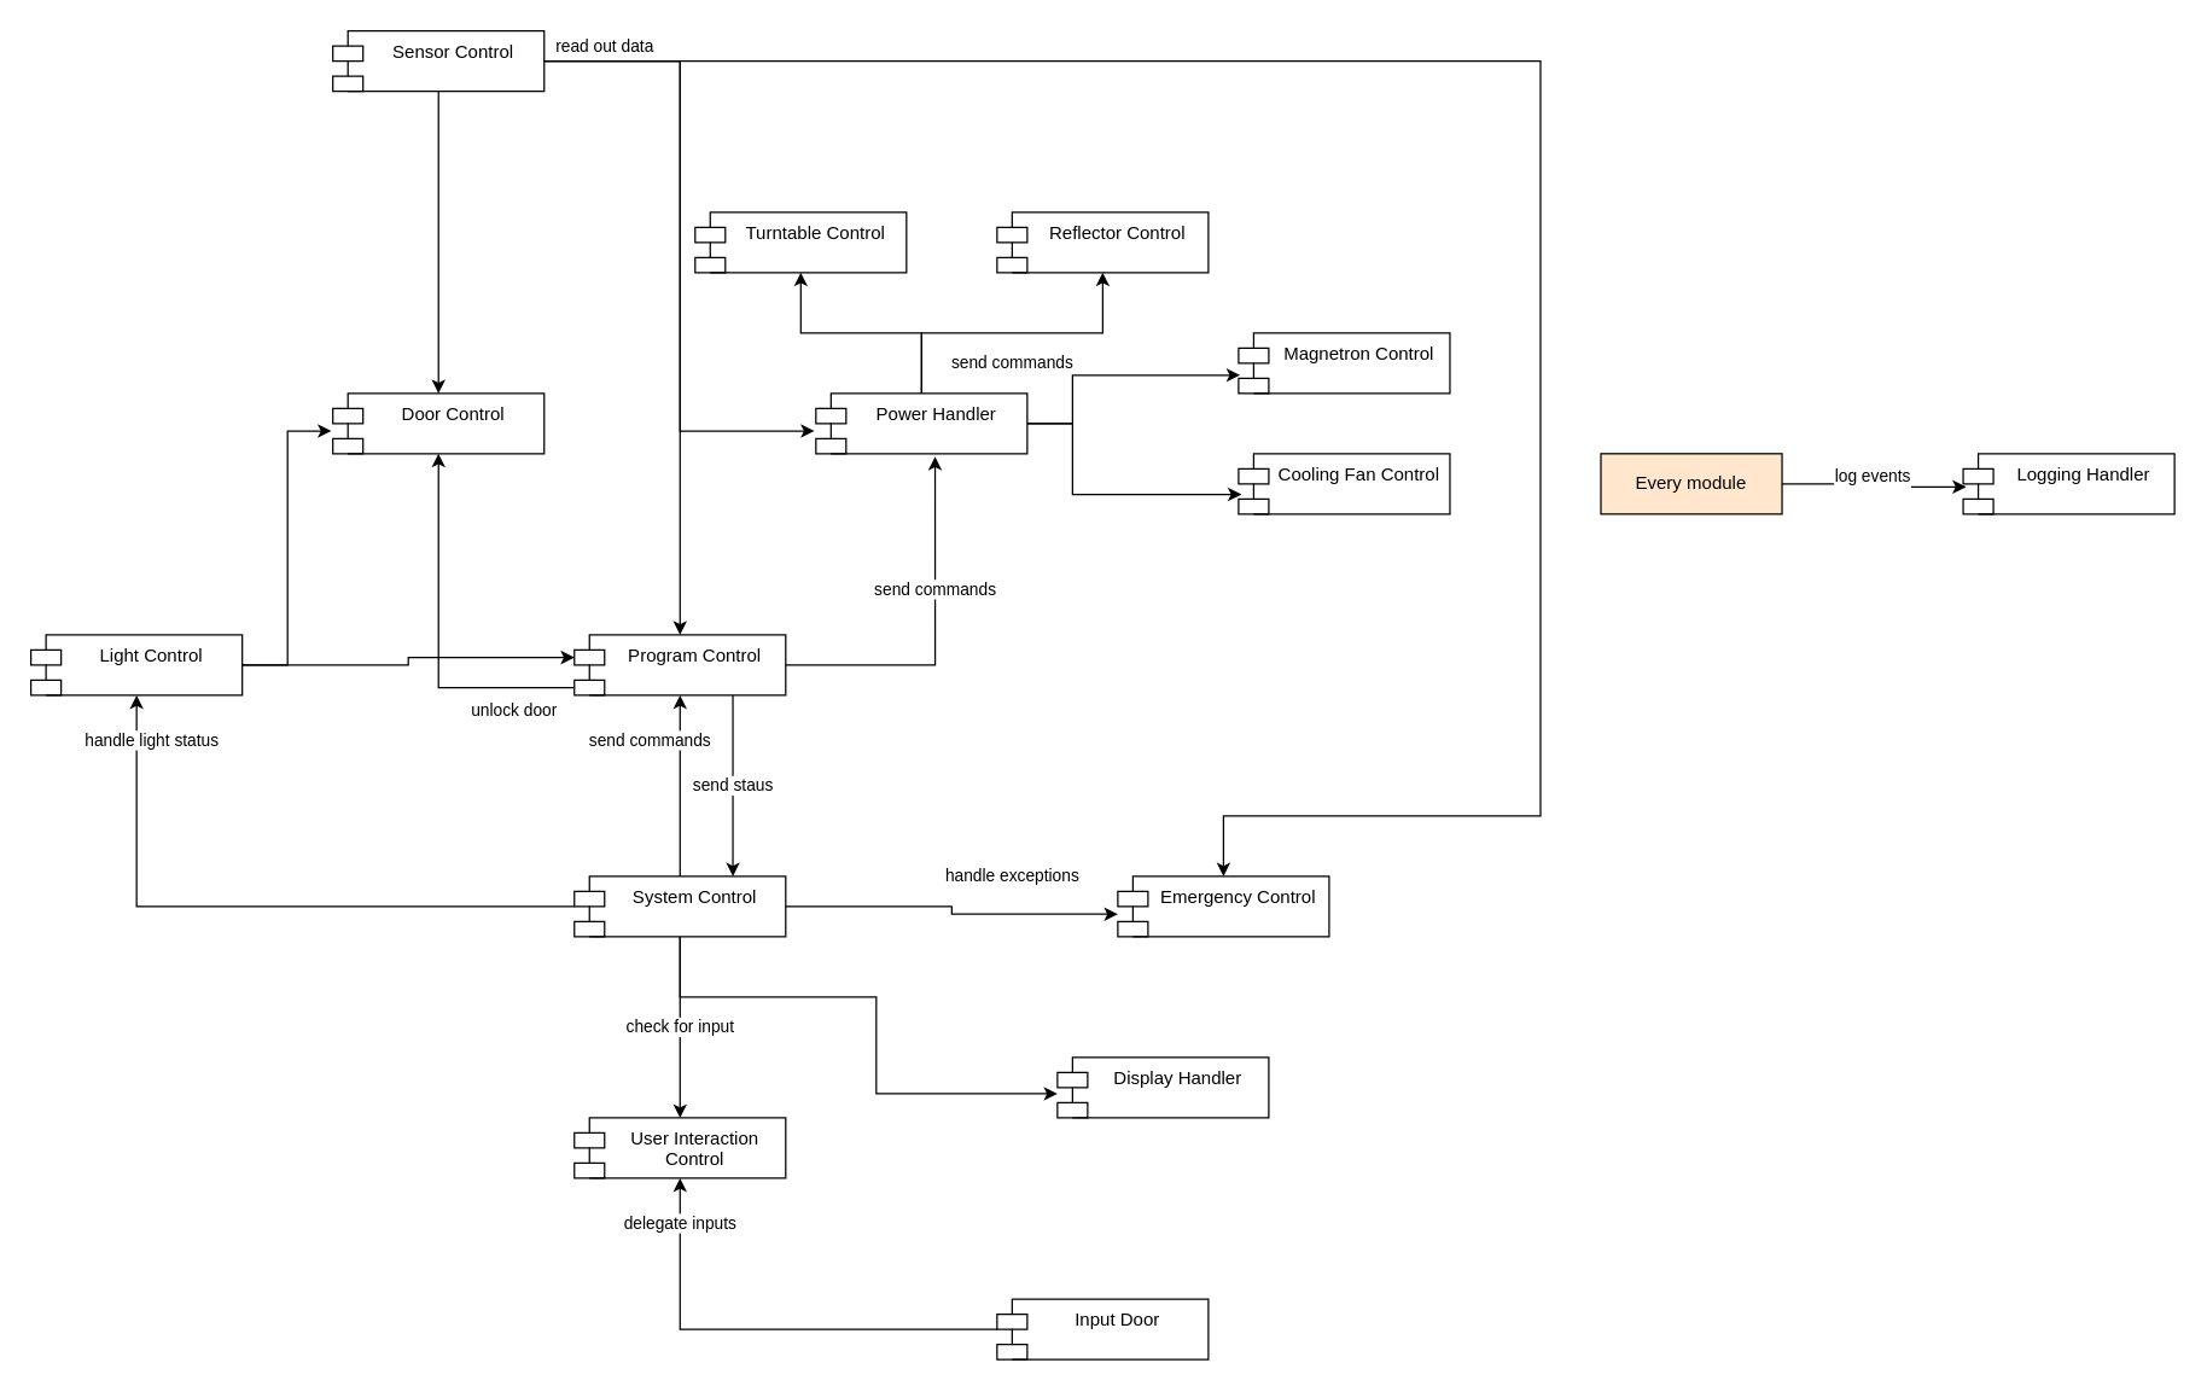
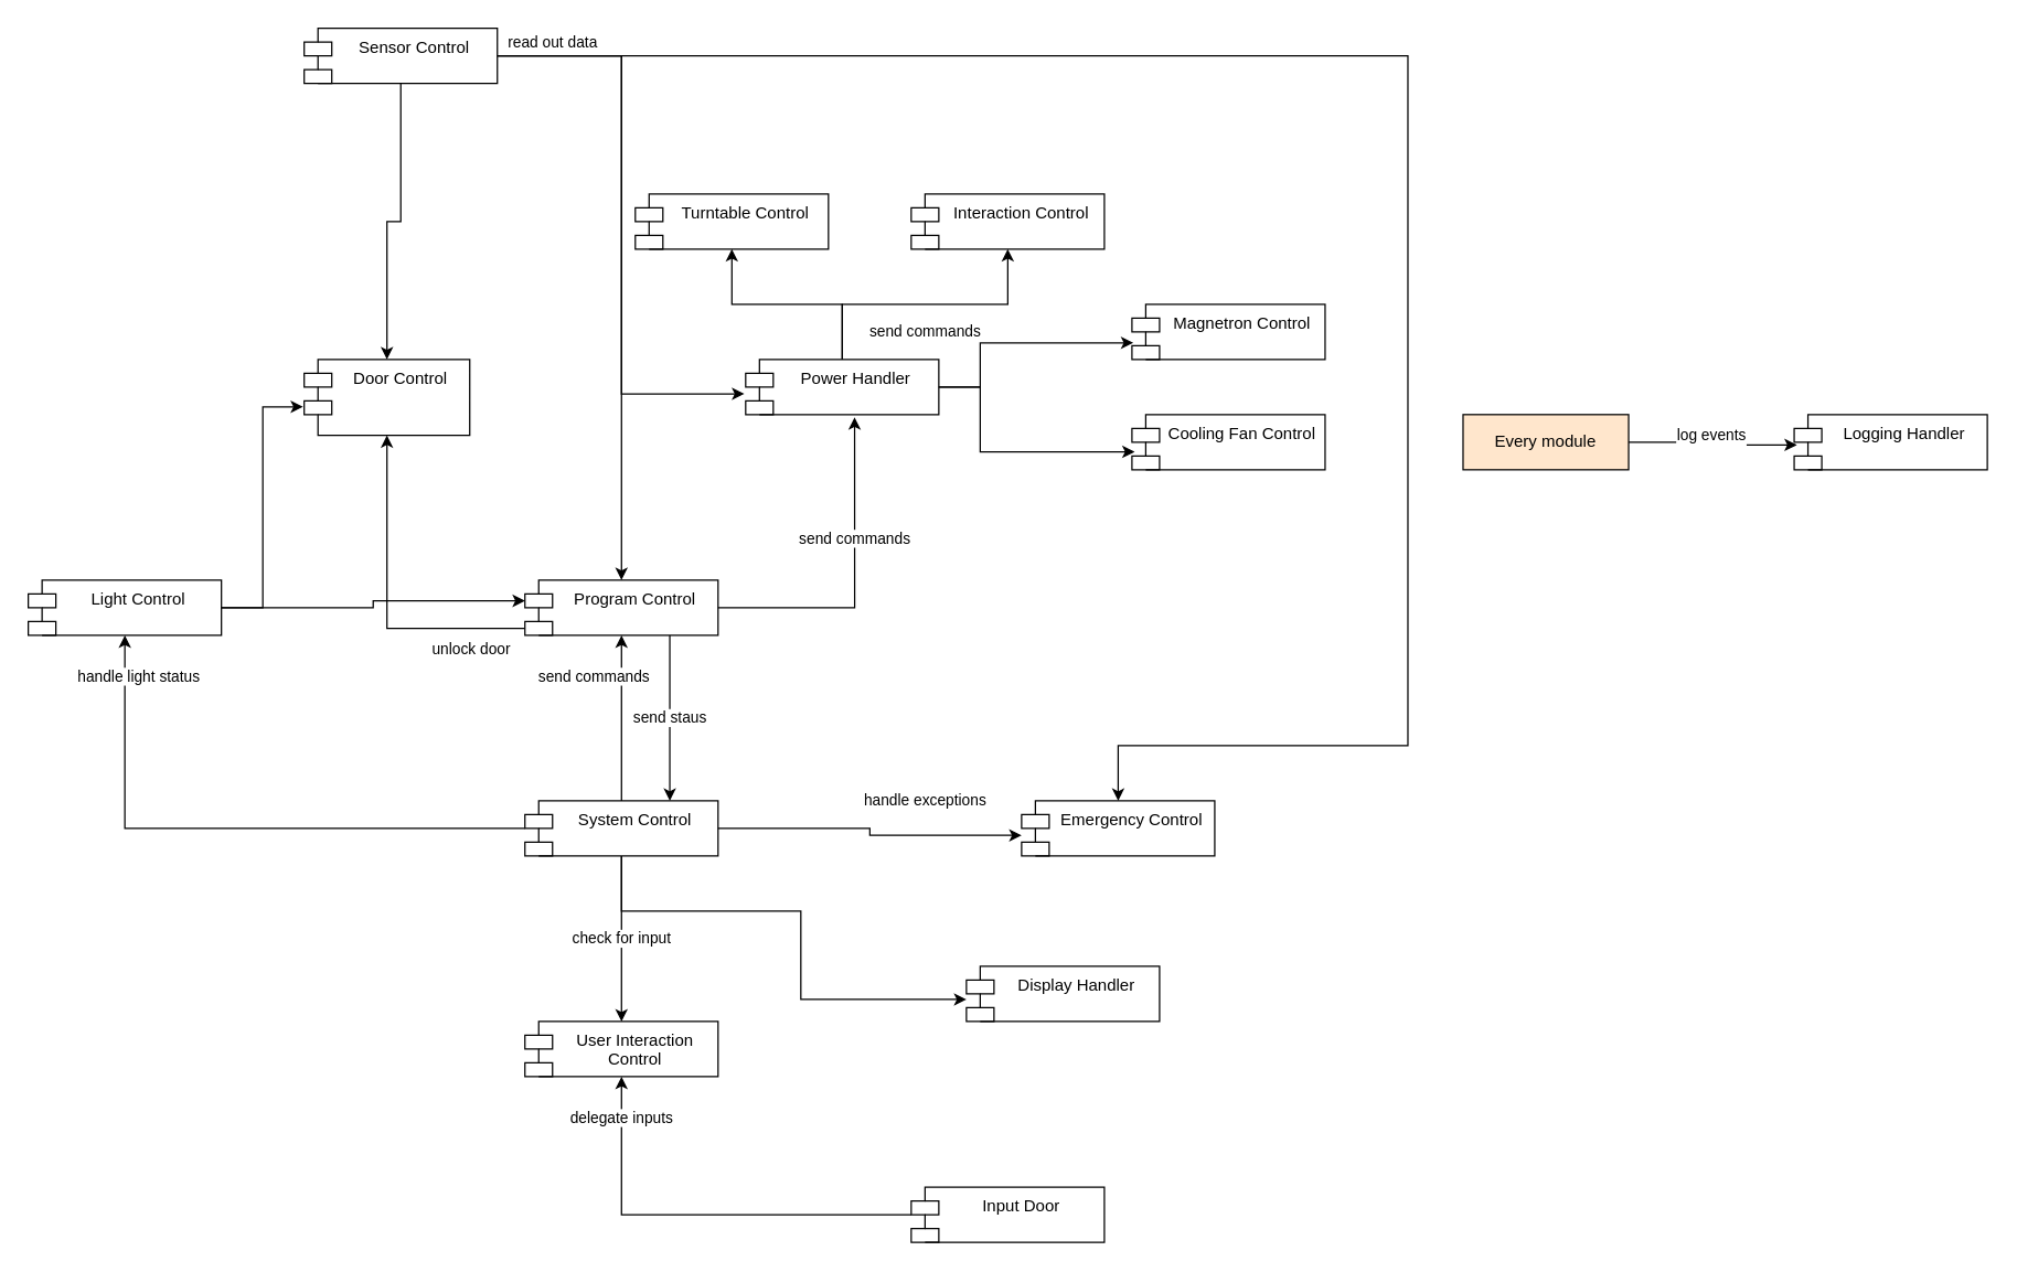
  <mxCell id="0" />
  <mxCell id="1" parent="0" />
  <mxCell id="2" value="handle light status" style="edgeStyle=orthogonalEdgeStyle;rounded=0;orthogonalLoop=1;jettySize=auto;html=1;entryX=0.5;entryY=1;entryDx=0;entryDy=0;" edge="1" parent="1" source="5" target="6"><mxGeometry x="0.861" y="-10" relative="1" as="geometry"><mxPoint as="offset" /></mxGeometry></mxCell>
  <mxCell id="3" value="check for input" style="edgeStyle=orthogonalEdgeStyle;rounded=0;orthogonalLoop=1;jettySize=auto;html=1;entryX=0.5;entryY=0;entryDx=0;entryDy=0;" edge="1" parent="1" source="5" target="30"><mxGeometry relative="1" as="geometry" /></mxCell>
  <mxCell id="4" value="send commands" style="edgeStyle=orthogonalEdgeStyle;rounded=0;orthogonalLoop=1;jettySize=auto;html=1;entryX=0.5;entryY=1;entryDx=0;entryDy=0;" edge="1" parent="1" source="5" target="9"><mxGeometry x="0.5" y="20" relative="1" as="geometry"><mxPoint as="offset" /></mxGeometry></mxCell>
  <mxCell id="5" value="System Control" style="shape=module;align=left;spacingLeft=20;align=center;verticalAlign=top;whiteSpace=wrap;html=1;" vertex="1" parent="1"><mxGeometry x="380" y="580" width="140" height="40" as="geometry" /></mxCell>
  <mxCell id="6" value="Light Control" style="shape=module;align=left;spacingLeft=20;align=center;verticalAlign=top;whiteSpace=wrap;html=1;" vertex="1" parent="1"><mxGeometry x="20" y="420" width="140" height="40" as="geometry" /></mxCell>
  <mxCell id="7" value="unlock door" style="edgeStyle=orthogonalEdgeStyle;rounded=0;orthogonalLoop=1;jettySize=auto;html=1;entryX=0.5;entryY=1;entryDx=0;entryDy=0;exitX=0;exitY=0;exitDx=0;exitDy=35;exitPerimeter=0;" edge="1" parent="1" source="9" target="12"><mxGeometry x="-0.673" y="15" relative="1" as="geometry"><mxPoint as="offset" /></mxGeometry></mxCell>
  <mxCell id="8" value="send staus" style="edgeStyle=orthogonalEdgeStyle;rounded=0;orthogonalLoop=1;jettySize=auto;html=1;exitX=0.75;exitY=1;exitDx=0;exitDy=0;entryX=0.75;entryY=0;entryDx=0;entryDy=0;" edge="1" parent="1" source="9" target="5"><mxGeometry relative="1" as="geometry" /></mxCell>
  <mxCell id="9" value="Program Control" style="shape=module;align=left;spacingLeft=20;align=center;verticalAlign=top;whiteSpace=wrap;html=1;" vertex="1" parent="1"><mxGeometry x="380" y="420" width="140" height="40" as="geometry" /></mxCell>
  <mxCell id="10" style="edgeStyle=orthogonalEdgeStyle;rounded=0;orthogonalLoop=1;jettySize=auto;html=1;" edge="1" parent="1" source="11" target="17"><mxGeometry relative="1" as="geometry" /></mxCell>
  <mxCell id="11" value="Power Handler" style="shape=module;align=left;spacingLeft=20;align=center;verticalAlign=top;whiteSpace=wrap;html=1;" vertex="1" parent="1"><mxGeometry x="540" y="260" width="140" height="40" as="geometry" /></mxCell>
- <mxCell id="12" value="Door Control" style="shape=module;align=left;spacingLeft=20;align=center;verticalAlign=top;whiteSpace=wrap;html=1;" vertex="1" parent="1"><mxGeometry x="220" y="260" width="140" height="40" as="geometry" /></mxCell>
+ <mxCell id="12" value="Door Control" style="shape=module;align=left;spacingLeft=20;align=center;verticalAlign=top;whiteSpace=wrap;html=1;" vertex="1" parent="1"><mxGeometry x="220" y="260" width="120" height="55" as="geometry" /></mxCell>
  <mxCell id="13" style="edgeStyle=orthogonalEdgeStyle;rounded=0;orthogonalLoop=1;jettySize=auto;html=1;entryX=0.5;entryY=0;entryDx=0;entryDy=0;" edge="1" parent="1" source="16" target="12"><mxGeometry relative="1" as="geometry" /></mxCell>
  <mxCell id="14" style="edgeStyle=orthogonalEdgeStyle;rounded=0;orthogonalLoop=1;jettySize=auto;html=1;entryX=0.5;entryY=0;entryDx=0;entryDy=0;" edge="1" parent="1" source="16" target="9"><mxGeometry relative="1" as="geometry" /></mxCell>
  <mxCell id="15" value="read out data" style="edgeStyle=orthogonalEdgeStyle;rounded=0;orthogonalLoop=1;jettySize=auto;html=1;entryX=0.5;entryY=0;entryDx=0;entryDy=0;" edge="1" parent="1" source="16" target="28"><mxGeometry x="-0.943" y="10" relative="1" as="geometry"><Array as="points"><mxPoint x="1020" y="40" /><mxPoint x="1020" y="540" /><mxPoint x="810" y="540" /></Array><mxPoint as="offset" /></mxGeometry></mxCell>
  <mxCell id="16" value="Sensor Control" style="shape=module;align=left;spacingLeft=20;align=center;verticalAlign=top;whiteSpace=wrap;html=1;" vertex="1" parent="1"><mxGeometry x="220" y="20" width="140" height="40" as="geometry" /></mxCell>
  <mxCell id="17" value="Turntable Control" style="shape=module;align=left;spacingLeft=20;align=center;verticalAlign=top;whiteSpace=wrap;html=1;" vertex="1" parent="1"><mxGeometry x="460" y="140" width="140" height="40" as="geometry" /></mxCell>
- <mxCell id="18" value="&lt;div&gt;Reflector Control&lt;/div&gt;" style="shape=module;align=left;spacingLeft=20;align=center;verticalAlign=top;whiteSpace=wrap;html=1;" vertex="1" parent="1"><mxGeometry x="660" y="140" width="140" height="40" as="geometry" /></mxCell>
+ <mxCell id="18" value="&lt;div&gt;Interaction Control&lt;/div&gt;" style="shape=module;align=left;spacingLeft=20;align=center;verticalAlign=top;whiteSpace=wrap;html=1;" vertex="1" parent="1"><mxGeometry x="660" y="140" width="140" height="40" as="geometry" /></mxCell>
  <mxCell id="19" value="Magnetron Control" style="shape=module;align=left;spacingLeft=20;align=center;verticalAlign=top;whiteSpace=wrap;html=1;" vertex="1" parent="1"><mxGeometry x="820" y="220" width="140" height="40" as="geometry" /></mxCell>
  <mxCell id="20" value="Cooling Fan Control" style="shape=module;align=left;spacingLeft=20;align=center;verticalAlign=top;whiteSpace=wrap;html=1;" vertex="1" parent="1"><mxGeometry x="820" y="300" width="140" height="40" as="geometry" /></mxCell>
  <mxCell id="21" value="send commands" style="edgeStyle=orthogonalEdgeStyle;rounded=0;orthogonalLoop=1;jettySize=auto;html=1;entryX=0.564;entryY=1.05;entryDx=0;entryDy=0;entryPerimeter=0;" edge="1" parent="1" source="9" target="11"><mxGeometry x="0.257" relative="1" as="geometry"><mxPoint as="offset" /></mxGeometry></mxCell>
  <mxCell id="22" value="send commands" style="edgeStyle=orthogonalEdgeStyle;rounded=0;orthogonalLoop=1;jettySize=auto;html=1;entryX=0.5;entryY=1;entryDx=0;entryDy=0;" edge="1" parent="1" source="11" target="18"><mxGeometry y="-20" relative="1" as="geometry"><mxPoint as="offset" /></mxGeometry></mxCell>
  <mxCell id="23" style="edgeStyle=orthogonalEdgeStyle;rounded=0;orthogonalLoop=1;jettySize=auto;html=1;entryX=0.007;entryY=0.7;entryDx=0;entryDy=0;entryPerimeter=0;" edge="1" parent="1" source="11" target="19"><mxGeometry relative="1" as="geometry"><Array as="points"><mxPoint x="710" y="280" /><mxPoint x="710" y="248" /></Array></mxGeometry></mxCell>
  <mxCell id="24" style="edgeStyle=orthogonalEdgeStyle;rounded=0;orthogonalLoop=1;jettySize=auto;html=1;entryX=0.014;entryY=0.675;entryDx=0;entryDy=0;entryPerimeter=0;" edge="1" parent="1" source="11" target="20"><mxGeometry relative="1" as="geometry"><Array as="points"><mxPoint x="710" y="280" /><mxPoint x="710" y="327" /></Array></mxGeometry></mxCell>
  <mxCell id="25" style="edgeStyle=orthogonalEdgeStyle;rounded=0;orthogonalLoop=1;jettySize=auto;html=1;exitX=1;exitY=0.5;exitDx=0;exitDy=0;entryX=-0.007;entryY=0.625;entryDx=0;entryDy=0;entryPerimeter=0;" edge="1" parent="1" source="16" target="11"><mxGeometry relative="1" as="geometry" /></mxCell>
  <mxCell id="26" style="edgeStyle=orthogonalEdgeStyle;rounded=0;orthogonalLoop=1;jettySize=auto;html=1;entryX=-0.007;entryY=0.625;entryDx=0;entryDy=0;entryPerimeter=0;" edge="1" parent="1" source="6" target="12"><mxGeometry relative="1" as="geometry" /></mxCell>
  <mxCell id="27" style="edgeStyle=orthogonalEdgeStyle;rounded=0;orthogonalLoop=1;jettySize=auto;html=1;entryX=0;entryY=0;entryDx=0;entryDy=15;entryPerimeter=0;" edge="1" parent="1" source="6" target="9"><mxGeometry relative="1" as="geometry" /></mxCell>
  <mxCell id="28" value="Emergency Control" style="shape=module;align=left;spacingLeft=20;align=center;verticalAlign=top;whiteSpace=wrap;html=1;" vertex="1" parent="1"><mxGeometry x="740" y="580" width="140" height="40" as="geometry" /></mxCell>
  <mxCell id="29" value="handle exceptions" style="edgeStyle=orthogonalEdgeStyle;rounded=0;orthogonalLoop=1;jettySize=auto;html=1;entryX=0;entryY=0.625;entryDx=0;entryDy=0;entryPerimeter=0;" edge="1" parent="1" source="5" target="28"><mxGeometry x="0.378" y="25" relative="1" as="geometry"><mxPoint as="offset" /></mxGeometry></mxCell>
  <mxCell id="30" value="User Interaction Control" style="shape=module;align=left;spacingLeft=20;align=center;verticalAlign=top;whiteSpace=wrap;html=1;" vertex="1" parent="1"><mxGeometry x="380" y="740" width="140" height="40" as="geometry" /></mxCell>
  <mxCell id="31" value="Display Handler" style="shape=module;align=left;spacingLeft=20;align=center;verticalAlign=top;whiteSpace=wrap;html=1;" vertex="1" parent="1"><mxGeometry x="700" y="700" width="140" height="40" as="geometry" /></mxCell>
  <mxCell id="32" value="delegate inputs" style="edgeStyle=orthogonalEdgeStyle;rounded=0;orthogonalLoop=1;jettySize=auto;html=1;entryX=0.5;entryY=1;entryDx=0;entryDy=0;" edge="1" parent="1" source="33" target="30"><mxGeometry x="0.806" relative="1" as="geometry"><mxPoint as="offset" /></mxGeometry></mxCell>
  <mxCell id="33" value="Input Door" style="shape=module;align=left;spacingLeft=20;align=center;verticalAlign=top;whiteSpace=wrap;html=1;" vertex="1" parent="1"><mxGeometry x="660" y="860" width="140" height="40" as="geometry" /></mxCell>
  <mxCell id="34" value="Logging Handler" style="shape=module;align=left;spacingLeft=20;align=center;verticalAlign=top;whiteSpace=wrap;html=1;" vertex="1" parent="1"><mxGeometry x="1300" y="300" width="140" height="40" as="geometry" /></mxCell>
  <mxCell id="35" value="" style="edgeStyle=orthogonalEdgeStyle;rounded=0;orthogonalLoop=1;jettySize=auto;html=1;exitX=0.5;exitY=1;exitDx=0;exitDy=0;entryX=0;entryY=0.6;entryDx=0;entryDy=0;entryPerimeter=0;" edge="1" parent="1" source="5" target="31"><mxGeometry relative="1" as="geometry"><Array as="points"><mxPoint x="450" y="660" /><mxPoint x="580" y="660" /><mxPoint x="580" y="724" /></Array></mxGeometry></mxCell>
  <mxCell id="36" value="Every module" style="rounded=0;whiteSpace=wrap;html=1;fillColor=#ffe6cc;" vertex="1" parent="1"><mxGeometry x="1060" y="300" width="120" height="40" as="geometry" /></mxCell>
  <mxCell id="37" value="&#10;log events&#10;&#10;" style="edgeStyle=orthogonalEdgeStyle;rounded=0;orthogonalLoop=1;jettySize=auto;html=1;entryX=0.014;entryY=0.55;entryDx=0;entryDy=0;entryPerimeter=0;" edge="1" parent="1" source="36" target="34"><mxGeometry relative="1" as="geometry" /></mxCell>
